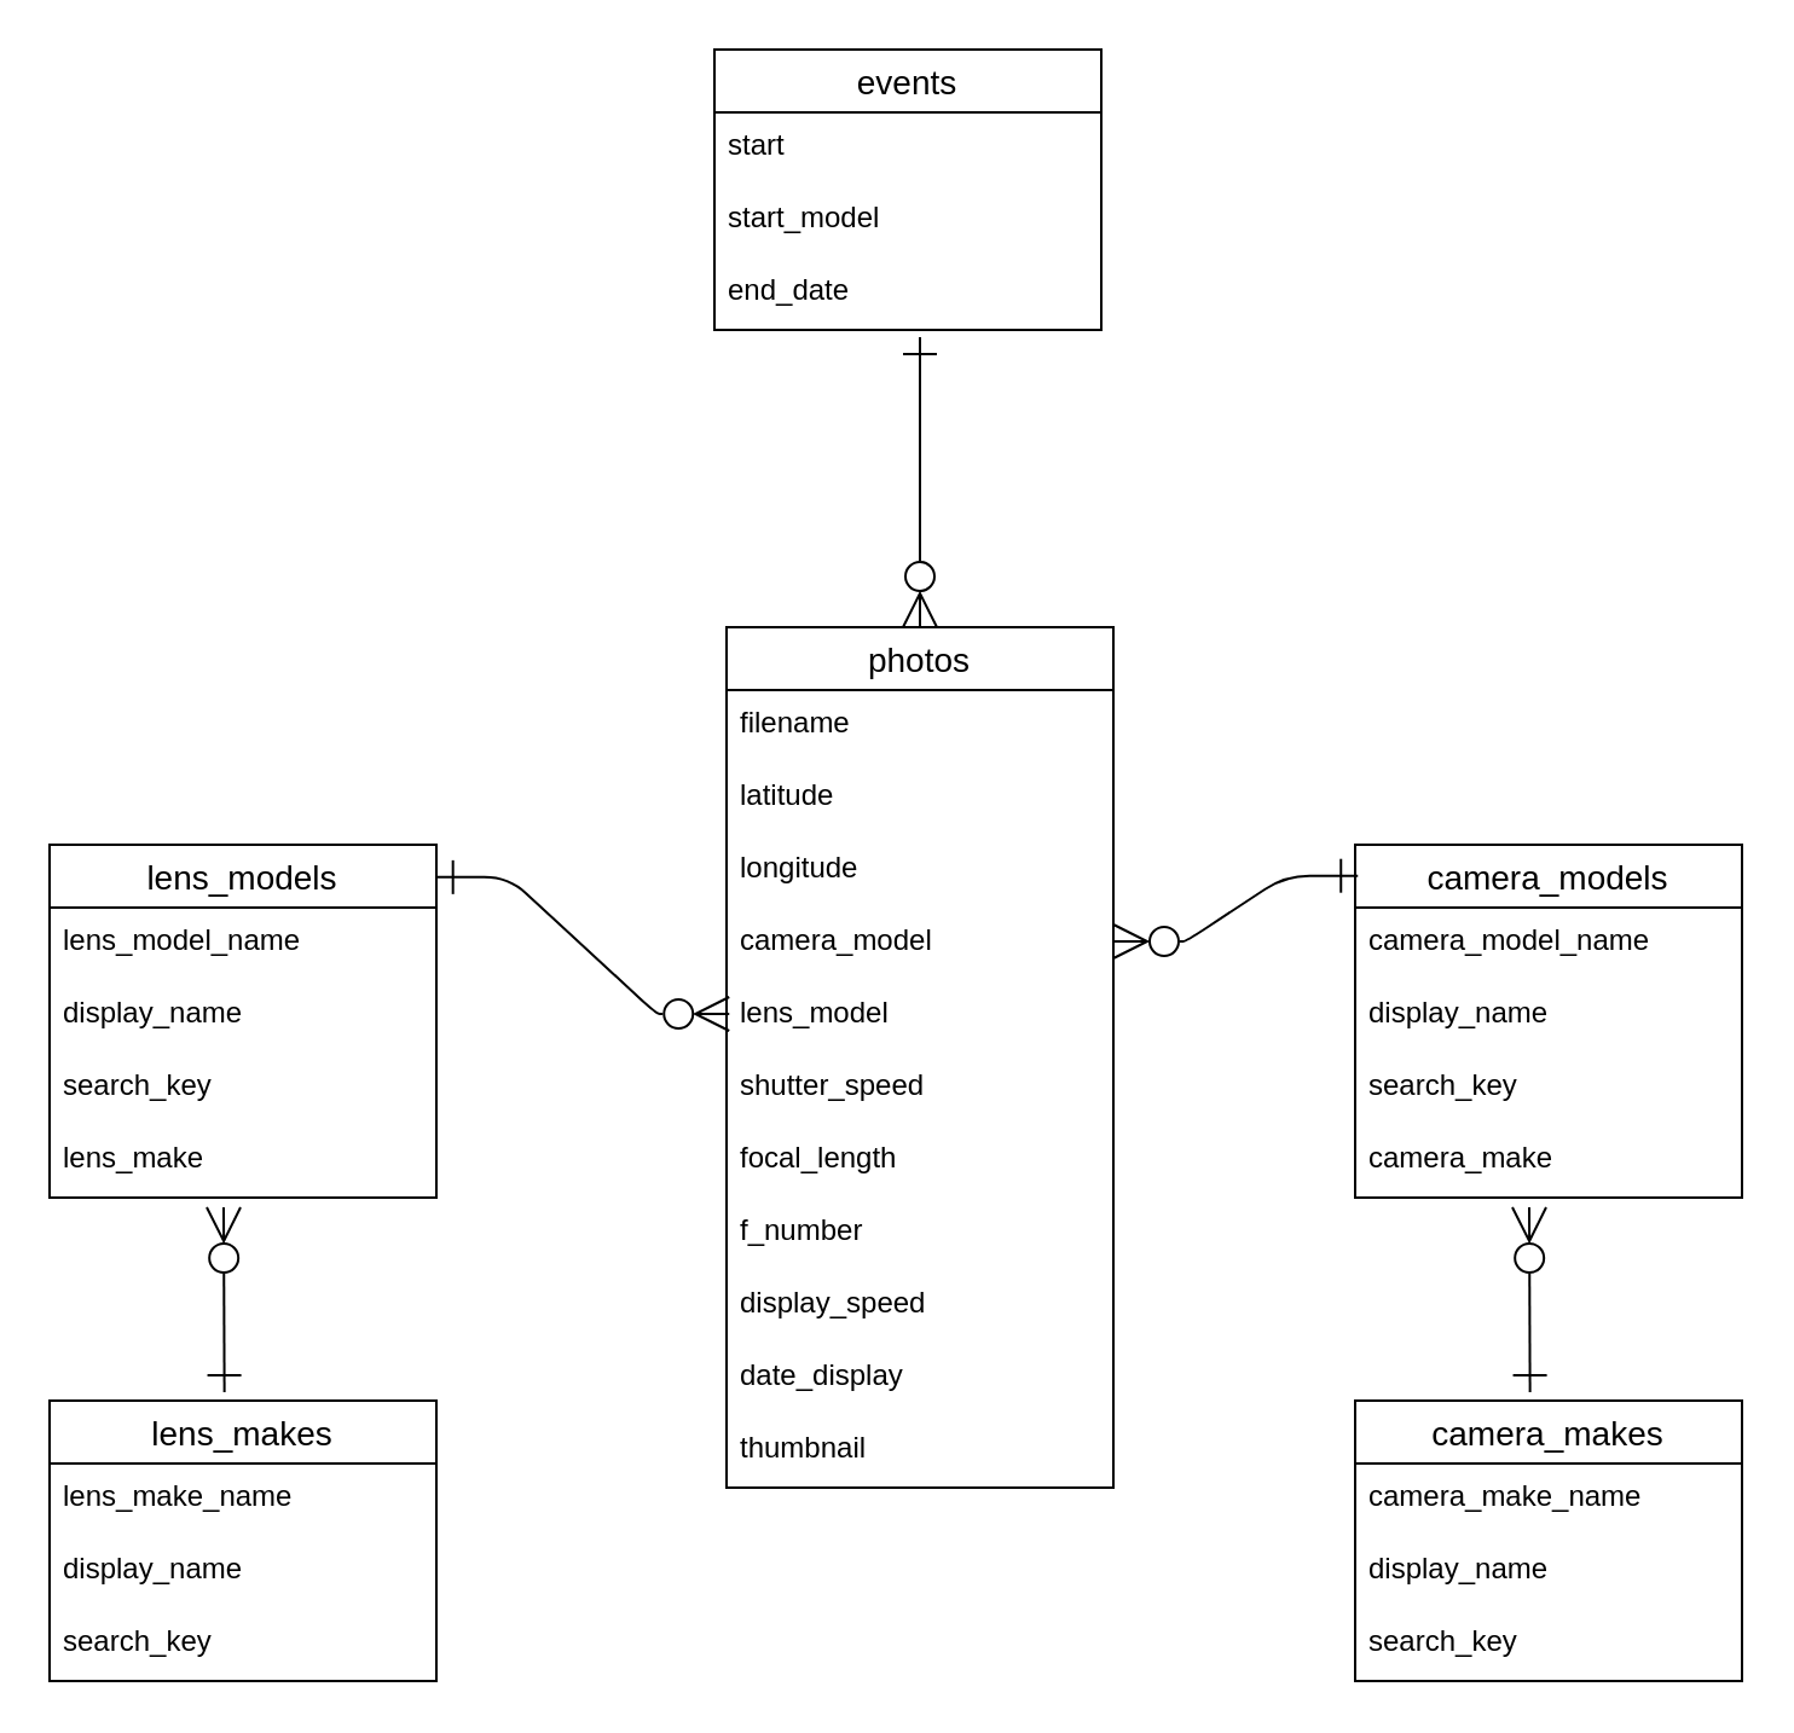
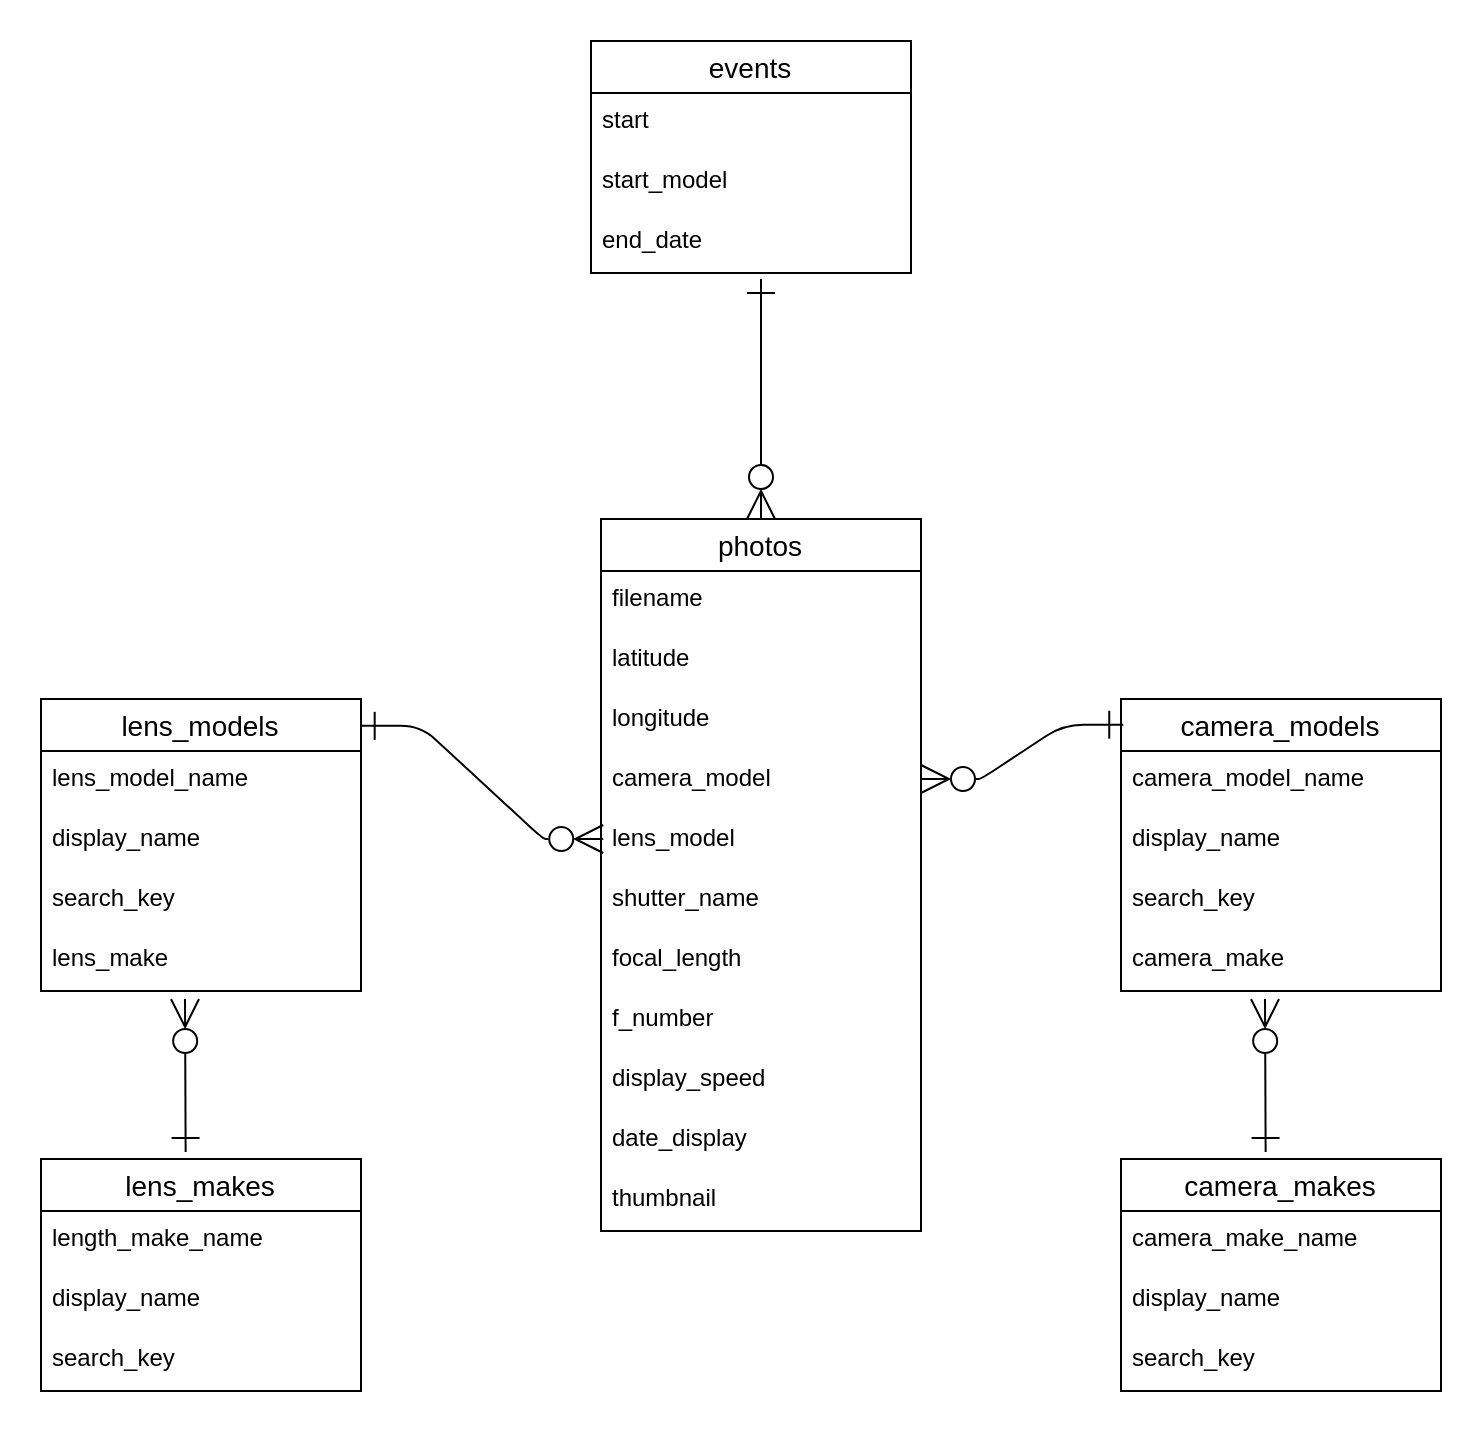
  <mxCell id="0" />
  <mxCell id="1" parent="0" />
  <mxCell id="2" value="photos" style="swimlane;fontStyle=0;childLayout=stackLayout;horizontal=1;startSize=26;horizontalStack=0;resizeParent=1;resizeParentMax=0;resizeLast=0;collapsible=1;marginBottom=0;align=center;fontSize=14;fillStyle=solid;" parent="1" vertex="1"><mxGeometry x="300" y="259" width="160" height="356" as="geometry" /></mxCell>
  <mxCell id="3" value="filename" style="text;strokeColor=none;fillColor=none;spacingLeft=4;spacingRight=4;overflow=hidden;rotatable=0;points=[[0,0.5],[1,0.5]];portConstraint=eastwest;fontSize=12;fillStyle=solid;" parent="2" vertex="1"><mxGeometry y="26" width="160" height="30" as="geometry" /></mxCell>
  <mxCell id="4" value="latitude" style="text;strokeColor=none;fillColor=none;spacingLeft=4;spacingRight=4;overflow=hidden;rotatable=0;points=[[0,0.5],[1,0.5]];portConstraint=eastwest;fontSize=12;fillStyle=solid;" parent="2" vertex="1"><mxGeometry y="56" width="160" height="30" as="geometry" /></mxCell>
  <mxCell id="5" value="longitude" style="text;strokeColor=none;fillColor=none;spacingLeft=4;spacingRight=4;overflow=hidden;rotatable=0;points=[[0,0.5],[1,0.5]];portConstraint=eastwest;fontSize=12;fillStyle=solid;" parent="2" vertex="1"><mxGeometry y="86" width="160" height="30" as="geometry" /></mxCell>
  <mxCell id="6" value="camera_model" style="text;strokeColor=none;fillColor=none;spacingLeft=4;spacingRight=4;overflow=hidden;rotatable=0;points=[[0,0.5],[1,0.5]];portConstraint=eastwest;fontSize=12;fillStyle=solid;" parent="2" vertex="1"><mxGeometry y="116" width="160" height="30" as="geometry" /></mxCell>
  <mxCell id="7" value="lens_model" style="text;strokeColor=none;fillColor=none;spacingLeft=4;spacingRight=4;overflow=hidden;rotatable=0;points=[[0,0.5],[1,0.5]];portConstraint=eastwest;fontSize=12;fillStyle=solid;" parent="2" vertex="1"><mxGeometry y="146" width="160" height="30" as="geometry" /></mxCell>
- <mxCell id="8" value="shutter_speed" style="text;strokeColor=none;fillColor=none;spacingLeft=4;spacingRight=4;overflow=hidden;rotatable=0;points=[[0,0.5],[1,0.5]];portConstraint=eastwest;fontSize=12;fillStyle=solid;" parent="2" vertex="1"><mxGeometry y="176" width="160" height="30" as="geometry" /></mxCell>
+ <mxCell id="8" value="shutter_name" style="text;strokeColor=none;fillColor=none;spacingLeft=4;spacingRight=4;overflow=hidden;rotatable=0;points=[[0,0.5],[1,0.5]];portConstraint=eastwest;fontSize=12;fillStyle=solid;" parent="2" vertex="1"><mxGeometry y="176" width="160" height="30" as="geometry" /></mxCell>
  <mxCell id="9" value="focal_length" style="text;strokeColor=none;fillColor=none;spacingLeft=4;spacingRight=4;overflow=hidden;rotatable=0;points=[[0,0.5],[1,0.5]];portConstraint=eastwest;fontSize=12;fillStyle=solid;" parent="2" vertex="1"><mxGeometry y="206" width="160" height="30" as="geometry" /></mxCell>
  <mxCell id="10" value="f_number" style="text;strokeColor=none;fillColor=none;spacingLeft=4;spacingRight=4;overflow=hidden;rotatable=0;points=[[0,0.5],[1,0.5]];portConstraint=eastwest;fontSize=12;fillStyle=solid;" parent="2" vertex="1"><mxGeometry y="236" width="160" height="30" as="geometry" /></mxCell>
  <mxCell id="11" value="display_speed" style="text;strokeColor=none;fillColor=none;spacingLeft=4;spacingRight=4;overflow=hidden;rotatable=0;points=[[0,0.5],[1,0.5]];portConstraint=eastwest;fontSize=12;fillStyle=solid;" parent="2" vertex="1"><mxGeometry y="266" width="160" height="30" as="geometry" /></mxCell>
  <mxCell id="12" value="date_display" style="text;strokeColor=none;fillColor=none;spacingLeft=4;spacingRight=4;overflow=hidden;rotatable=0;points=[[0,0.5],[1,0.5]];portConstraint=eastwest;fontSize=12;fillStyle=solid;" parent="2" vertex="1"><mxGeometry y="296" width="160" height="30" as="geometry" /></mxCell>
  <mxCell id="13" value="thumbnail" style="text;strokeColor=none;fillColor=none;spacingLeft=4;spacingRight=4;overflow=hidden;rotatable=0;points=[[0,0.5],[1,0.5]];portConstraint=eastwest;fontSize=12;fillStyle=solid;" parent="2" vertex="1"><mxGeometry y="326" width="160" height="30" as="geometry" /></mxCell>
  <mxCell id="14" value="events" style="swimlane;fontStyle=0;childLayout=stackLayout;horizontal=1;startSize=26;horizontalStack=0;resizeParent=1;resizeParentMax=0;resizeLast=0;collapsible=1;marginBottom=0;align=center;fontSize=14;fillStyle=solid;" parent="1" vertex="1"><mxGeometry x="295" y="20" width="160" height="116" as="geometry" /></mxCell>
  <mxCell id="15" value="start" style="text;strokeColor=none;fillColor=none;spacingLeft=4;spacingRight=4;overflow=hidden;rotatable=0;points=[[0,0.5],[1,0.5]];portConstraint=eastwest;fontSize=12;fillStyle=solid;" parent="14" vertex="1"><mxGeometry y="26" width="160" height="30" as="geometry" /></mxCell>
  <mxCell id="16" value="start_model" style="text;strokeColor=none;fillColor=none;spacingLeft=4;spacingRight=4;overflow=hidden;rotatable=0;points=[[0,0.5],[1,0.5]];portConstraint=eastwest;fontSize=12;fillStyle=solid;" parent="14" vertex="1"><mxGeometry y="56" width="160" height="30" as="geometry" /></mxCell>
  <mxCell id="17" value="end_date" style="text;strokeColor=none;fillColor=none;spacingLeft=4;spacingRight=4;overflow=hidden;rotatable=0;points=[[0,0.5],[1,0.5]];portConstraint=eastwest;fontSize=12;fillStyle=solid;" parent="14" vertex="1"><mxGeometry y="86" width="160" height="30" as="geometry" /></mxCell>
  <mxCell id="18" value="" style="edgeStyle=segmentEdgeStyle;endArrow=ERzeroToMany;html=1;curved=0;rounded=0;endSize=12;startSize=12;endFill=0;startArrow=ERone;startFill=0;entryX=0.5;entryY=0;entryDx=0;entryDy=0;" parent="1" target="2" edge="1"><mxGeometry width="50" height="50" relative="1" as="geometry"><mxPoint x="380" y="139" as="sourcePoint" /><mxPoint x="380" y="249" as="targetPoint" /></mxGeometry></mxCell>
  <mxCell id="19" value="camera_models" style="swimlane;fontStyle=0;childLayout=stackLayout;horizontal=1;startSize=26;horizontalStack=0;resizeParent=1;resizeParentMax=0;resizeLast=0;collapsible=1;marginBottom=0;align=center;fontSize=14;" parent="1" vertex="1"><mxGeometry x="560" y="349" width="160" height="146" as="geometry" /></mxCell>
  <mxCell id="20" value="camera_model_name" style="text;strokeColor=none;fillColor=none;spacingLeft=4;spacingRight=4;overflow=hidden;rotatable=0;points=[[0,0.5],[1,0.5]];portConstraint=eastwest;fontSize=12;" parent="19" vertex="1"><mxGeometry y="26" width="160" height="30" as="geometry" /></mxCell>
  <mxCell id="21" value="display_name" style="text;strokeColor=none;fillColor=none;spacingLeft=4;spacingRight=4;overflow=hidden;rotatable=0;points=[[0,0.5],[1,0.5]];portConstraint=eastwest;fontSize=12;" parent="19" vertex="1"><mxGeometry y="56" width="160" height="30" as="geometry" /></mxCell>
  <mxCell id="22" value="search_key" style="text;strokeColor=none;fillColor=none;spacingLeft=4;spacingRight=4;overflow=hidden;rotatable=0;points=[[0,0.5],[1,0.5]];portConstraint=eastwest;fontSize=12;" parent="19" vertex="1"><mxGeometry y="86" width="160" height="30" as="geometry" /></mxCell>
  <mxCell id="23" value="camera_make" style="text;strokeColor=none;fillColor=none;spacingLeft=4;spacingRight=4;overflow=hidden;rotatable=0;points=[[0,0.5],[1,0.5]];portConstraint=eastwest;fontSize=12;" parent="19" vertex="1"><mxGeometry y="116" width="160" height="30" as="geometry" /></mxCell>
  <mxCell id="24" value="" style="edgeStyle=entityRelationEdgeStyle;fontSize=12;html=1;endArrow=ERone;endFill=0;entryX=0.007;entryY=0.088;entryDx=0;entryDy=0;entryPerimeter=0;startArrow=ERzeroToMany;startFill=0;endSize=12;startSize=12;" parent="1" target="19" edge="1"><mxGeometry width="100" height="100" relative="1" as="geometry"><mxPoint x="460" y="389" as="sourcePoint" /><mxPoint x="560" y="289" as="targetPoint" /></mxGeometry></mxCell>
  <mxCell id="25" value="camera_makes" style="swimlane;fontStyle=0;childLayout=stackLayout;horizontal=1;startSize=26;horizontalStack=0;resizeParent=1;resizeParentMax=0;resizeLast=0;collapsible=1;marginBottom=0;align=center;fontSize=14;" parent="1" vertex="1"><mxGeometry x="560" y="579" width="160" height="116" as="geometry" /></mxCell>
  <mxCell id="26" value="camera_make_name" style="text;strokeColor=none;fillColor=none;spacingLeft=4;spacingRight=4;overflow=hidden;rotatable=0;points=[[0,0.5],[1,0.5]];portConstraint=eastwest;fontSize=12;" parent="25" vertex="1"><mxGeometry y="26" width="160" height="30" as="geometry" /></mxCell>
  <mxCell id="27" value="display_name" style="text;strokeColor=none;fillColor=none;spacingLeft=4;spacingRight=4;overflow=hidden;rotatable=0;points=[[0,0.5],[1,0.5]];portConstraint=eastwest;fontSize=12;" parent="25" vertex="1"><mxGeometry y="56" width="160" height="30" as="geometry" /></mxCell>
  <mxCell id="28" value="search_key" style="text;strokeColor=none;fillColor=none;spacingLeft=4;spacingRight=4;overflow=hidden;rotatable=0;points=[[0,0.5],[1,0.5]];portConstraint=eastwest;fontSize=12;" parent="25" vertex="1"><mxGeometry y="86" width="160" height="30" as="geometry" /></mxCell>
  <mxCell id="29" value="" style="endArrow=ERone;html=1;rounded=0;startArrow=ERzeroToMany;startFill=0;endFill=0;entryX=0.452;entryY=-0.03;entryDx=0;entryDy=0;entryPerimeter=0;endSize=12;startSize=12;" parent="1" target="25" edge="1"><mxGeometry relative="1" as="geometry"><mxPoint x="632" y="499" as="sourcePoint" /><mxPoint x="632" y="569" as="targetPoint" /></mxGeometry></mxCell>
  <mxCell id="30" value="lens_models" style="swimlane;fontStyle=0;childLayout=stackLayout;horizontal=1;startSize=26;horizontalStack=0;resizeParent=1;resizeParentMax=0;resizeLast=0;collapsible=1;marginBottom=0;align=center;fontSize=14;" parent="1" vertex="1"><mxGeometry x="20" y="349" width="160" height="146" as="geometry" /></mxCell>
  <mxCell id="31" value="lens_model_name" style="text;strokeColor=none;fillColor=none;spacingLeft=4;spacingRight=4;overflow=hidden;rotatable=0;points=[[0,0.5],[1,0.5]];portConstraint=eastwest;fontSize=12;" parent="30" vertex="1"><mxGeometry y="26" width="160" height="30" as="geometry" /></mxCell>
  <mxCell id="32" value="display_name" style="text;strokeColor=none;fillColor=none;spacingLeft=4;spacingRight=4;overflow=hidden;rotatable=0;points=[[0,0.5],[1,0.5]];portConstraint=eastwest;fontSize=12;" parent="30" vertex="1"><mxGeometry y="56" width="160" height="30" as="geometry" /></mxCell>
  <mxCell id="33" value="search_key" style="text;strokeColor=none;fillColor=none;spacingLeft=4;spacingRight=4;overflow=hidden;rotatable=0;points=[[0,0.5],[1,0.5]];portConstraint=eastwest;fontSize=12;" parent="30" vertex="1"><mxGeometry y="86" width="160" height="30" as="geometry" /></mxCell>
  <mxCell id="34" value="lens_make" style="text;strokeColor=none;fillColor=none;spacingLeft=4;spacingRight=4;overflow=hidden;rotatable=0;points=[[0,0.5],[1,0.5]];portConstraint=eastwest;fontSize=12;" parent="30" vertex="1"><mxGeometry y="116" width="160" height="30" as="geometry" /></mxCell>
  <mxCell id="35" value="lens_makes" style="swimlane;fontStyle=0;childLayout=stackLayout;horizontal=1;startSize=26;horizontalStack=0;resizeParent=1;resizeParentMax=0;resizeLast=0;collapsible=1;marginBottom=0;align=center;fontSize=14;" parent="1" vertex="1"><mxGeometry x="20" y="579" width="160" height="116" as="geometry" /></mxCell>
- <mxCell id="36" value="lens_make_name" style="text;strokeColor=none;fillColor=none;spacingLeft=4;spacingRight=4;overflow=hidden;rotatable=0;points=[[0,0.5],[1,0.5]];portConstraint=eastwest;fontSize=12;" parent="35" vertex="1"><mxGeometry y="26" width="160" height="30" as="geometry" /></mxCell>
+ <mxCell id="36" value="length_make_name" style="text;strokeColor=none;fillColor=none;spacingLeft=4;spacingRight=4;overflow=hidden;rotatable=0;points=[[0,0.5],[1,0.5]];portConstraint=eastwest;fontSize=12;" parent="35" vertex="1"><mxGeometry y="26" width="160" height="30" as="geometry" /></mxCell>
  <mxCell id="37" value="display_name" style="text;strokeColor=none;fillColor=none;spacingLeft=4;spacingRight=4;overflow=hidden;rotatable=0;points=[[0,0.5],[1,0.5]];portConstraint=eastwest;fontSize=12;" parent="35" vertex="1"><mxGeometry y="56" width="160" height="30" as="geometry" /></mxCell>
  <mxCell id="38" value="search_key" style="text;strokeColor=none;fillColor=none;spacingLeft=4;spacingRight=4;overflow=hidden;rotatable=0;points=[[0,0.5],[1,0.5]];portConstraint=eastwest;fontSize=12;" parent="35" vertex="1"><mxGeometry y="86" width="160" height="30" as="geometry" /></mxCell>
  <mxCell id="39" value="" style="endArrow=ERone;html=1;rounded=0;startArrow=ERzeroToMany;startFill=0;endFill=0;entryX=0.452;entryY=-0.03;entryDx=0;entryDy=0;entryPerimeter=0;endSize=12;startSize=12;" parent="1" target="35" edge="1"><mxGeometry relative="1" as="geometry"><mxPoint x="92" y="499" as="sourcePoint" /><mxPoint x="92" y="569" as="targetPoint" /></mxGeometry></mxCell>
  <mxCell id="40" value="" style="edgeStyle=entityRelationEdgeStyle;fontSize=12;html=1;endArrow=ERzeroToMany;endFill=0;entryX=0.007;entryY=0.088;entryDx=0;entryDy=0;entryPerimeter=0;startArrow=ERone;startFill=0;endSize=12;startSize=12;exitX=0.999;exitY=0.092;exitDx=0;exitDy=0;exitPerimeter=0;" parent="1" source="30" edge="1"><mxGeometry width="100" height="100" relative="1" as="geometry"><mxPoint x="200" y="446.15" as="sourcePoint" /><mxPoint x="301.12" y="418.998" as="targetPoint" /></mxGeometry></mxCell>
